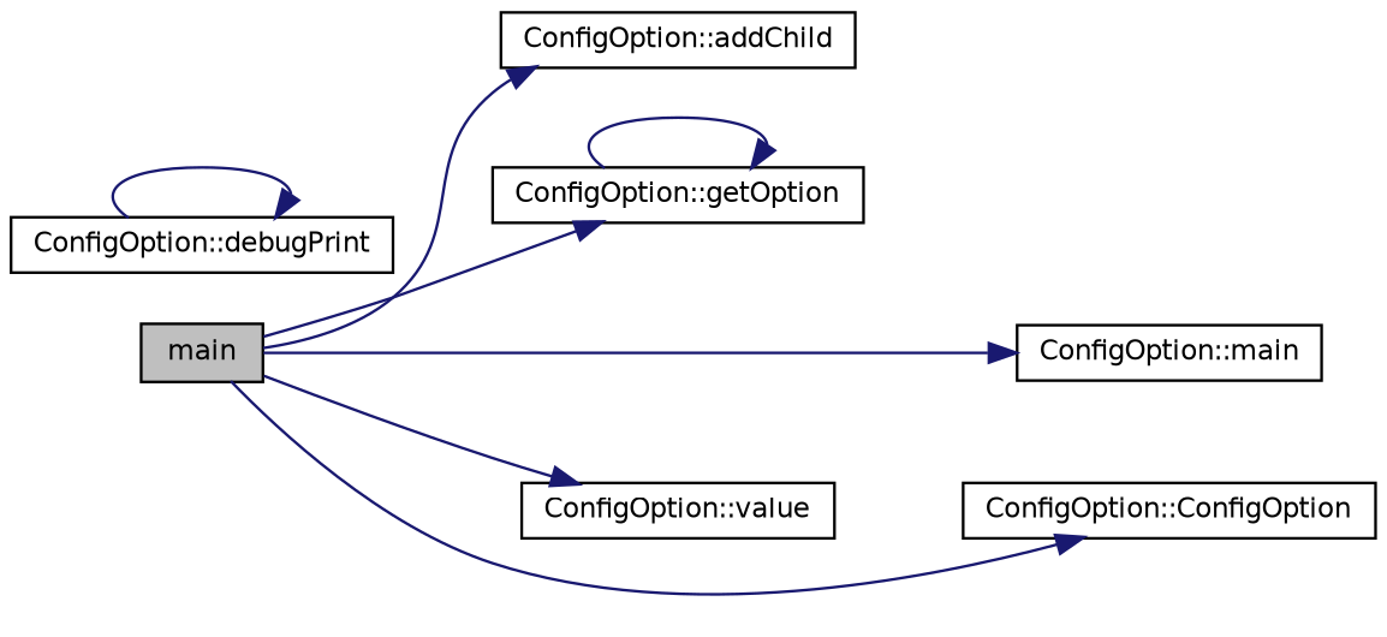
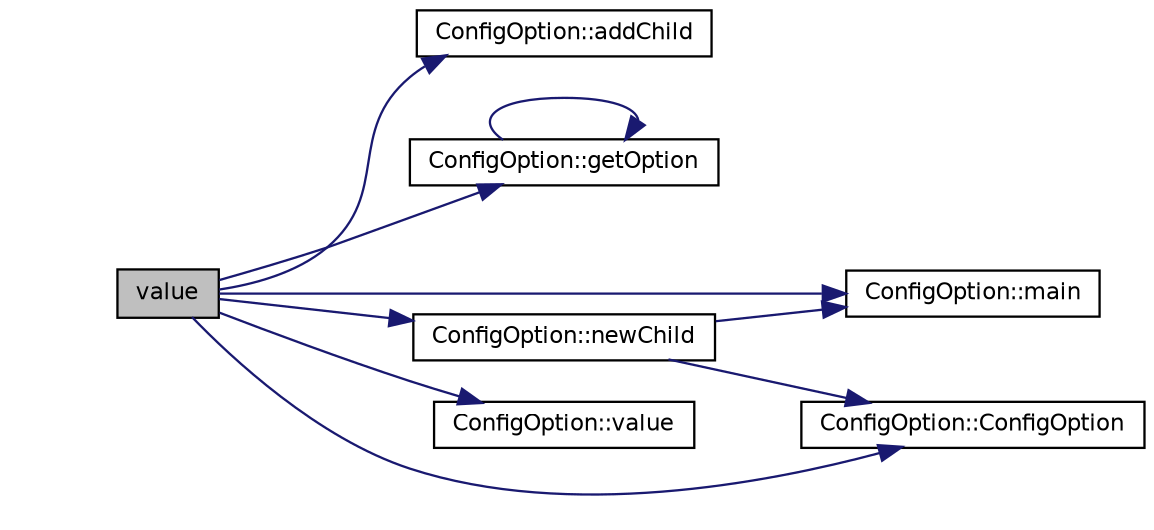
  digraph {
    rankdir=LR
    node [color=black fillcolor=white fontname=Helvetica fontsize=10 shape=record style=filled]
    edge [color=midnightblue fontname=Helvetica fontsize=10 labelfontname=Helvetica labelfontsize=10 style=solid]
-   n1 [fillcolor=grey75 fontcolor=black height=0.2 label=main width=0.4]
+   n1 [fillcolor=grey75 fontcolor=black height=0.2 label=value width=0.4]
    n2 [height=0.2 label="ConfigOption::addChild" width=0.4]
    n3 [height=0.2 label="ConfigOption::getOption" width=0.4]
+   n4 [height=0.2 label="ConfigOption::newChild" width=0.4]
    n5 [height=0.2 label="ConfigOption::main" width=0.4]
    n6 [height=0.2 label="ConfigOption::value" width=0.4]
    n7 [height=0.2 label="ConfigOption::ConfigOption" width=0.4]
-   n8 [height=0.2 label="ConfigOption::debugPrint" width=0.4]
    n1 -> n2
    n1 -> n3
+   n1 -> n4
    n1 -> n5
    n1 -> n6
    n1 -> n7
    n3 -> n3
-   n8 -> n8
+   n4 -> n5
+   n4 -> n7
  }
